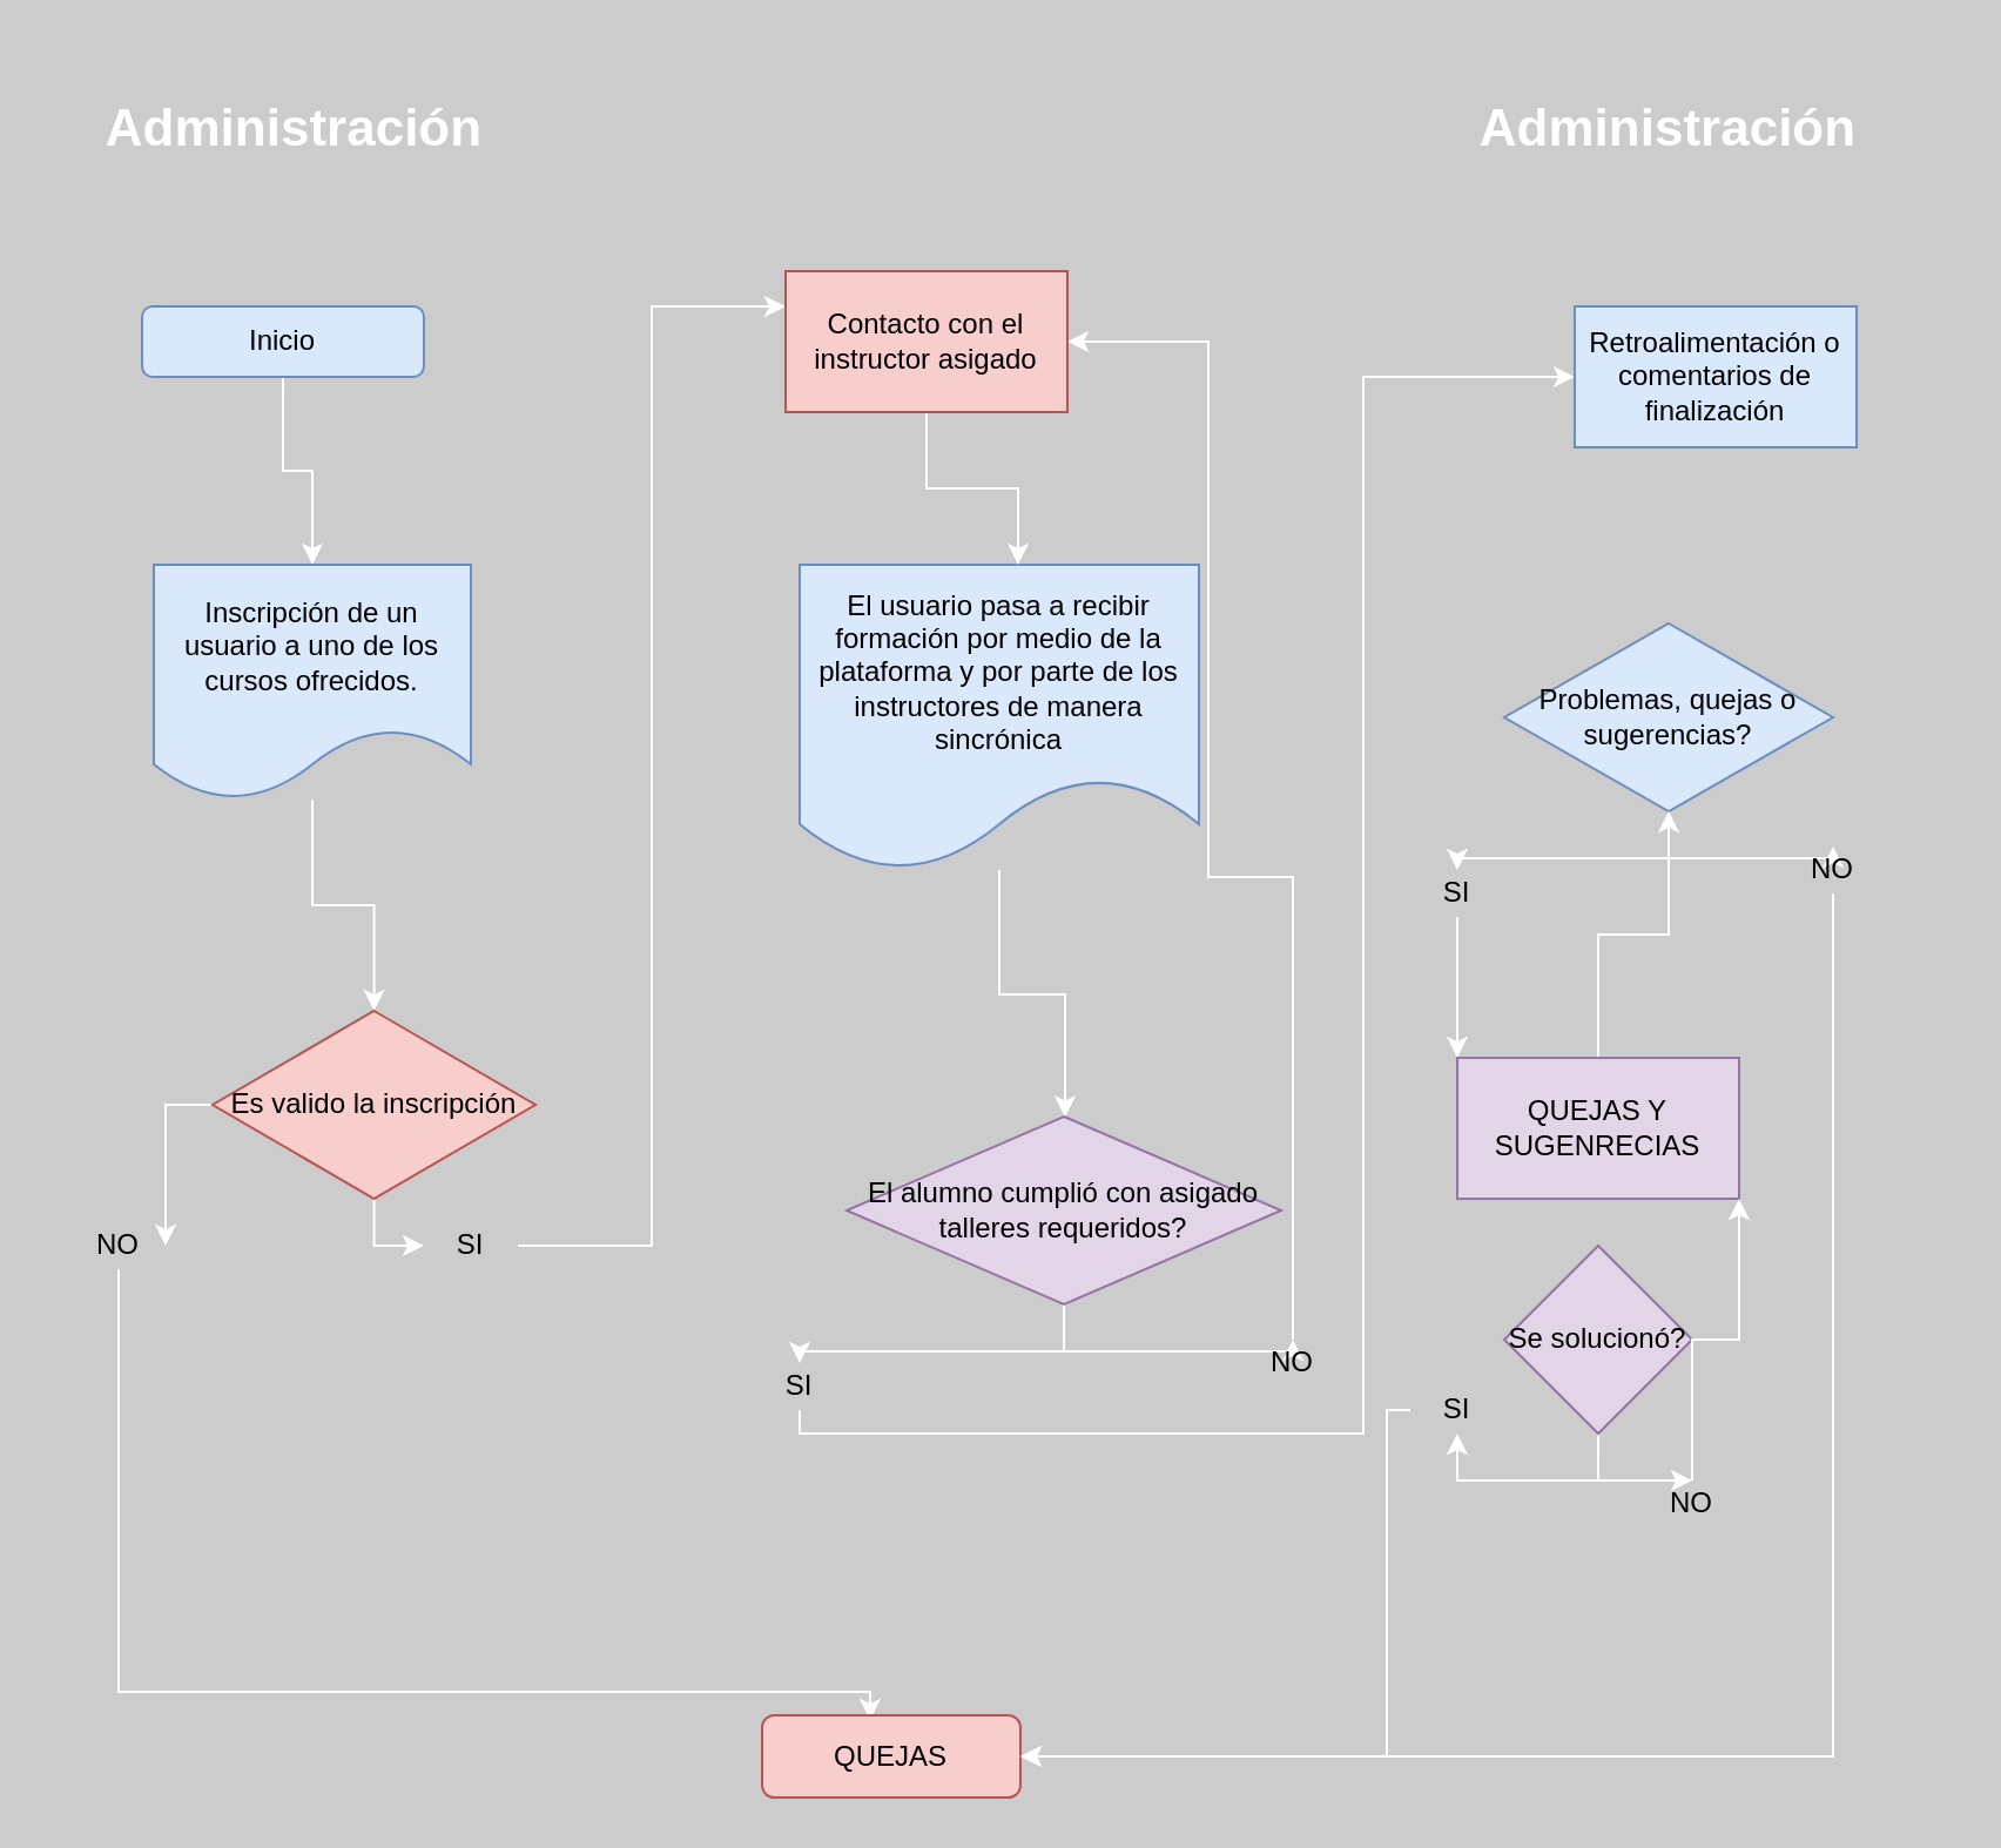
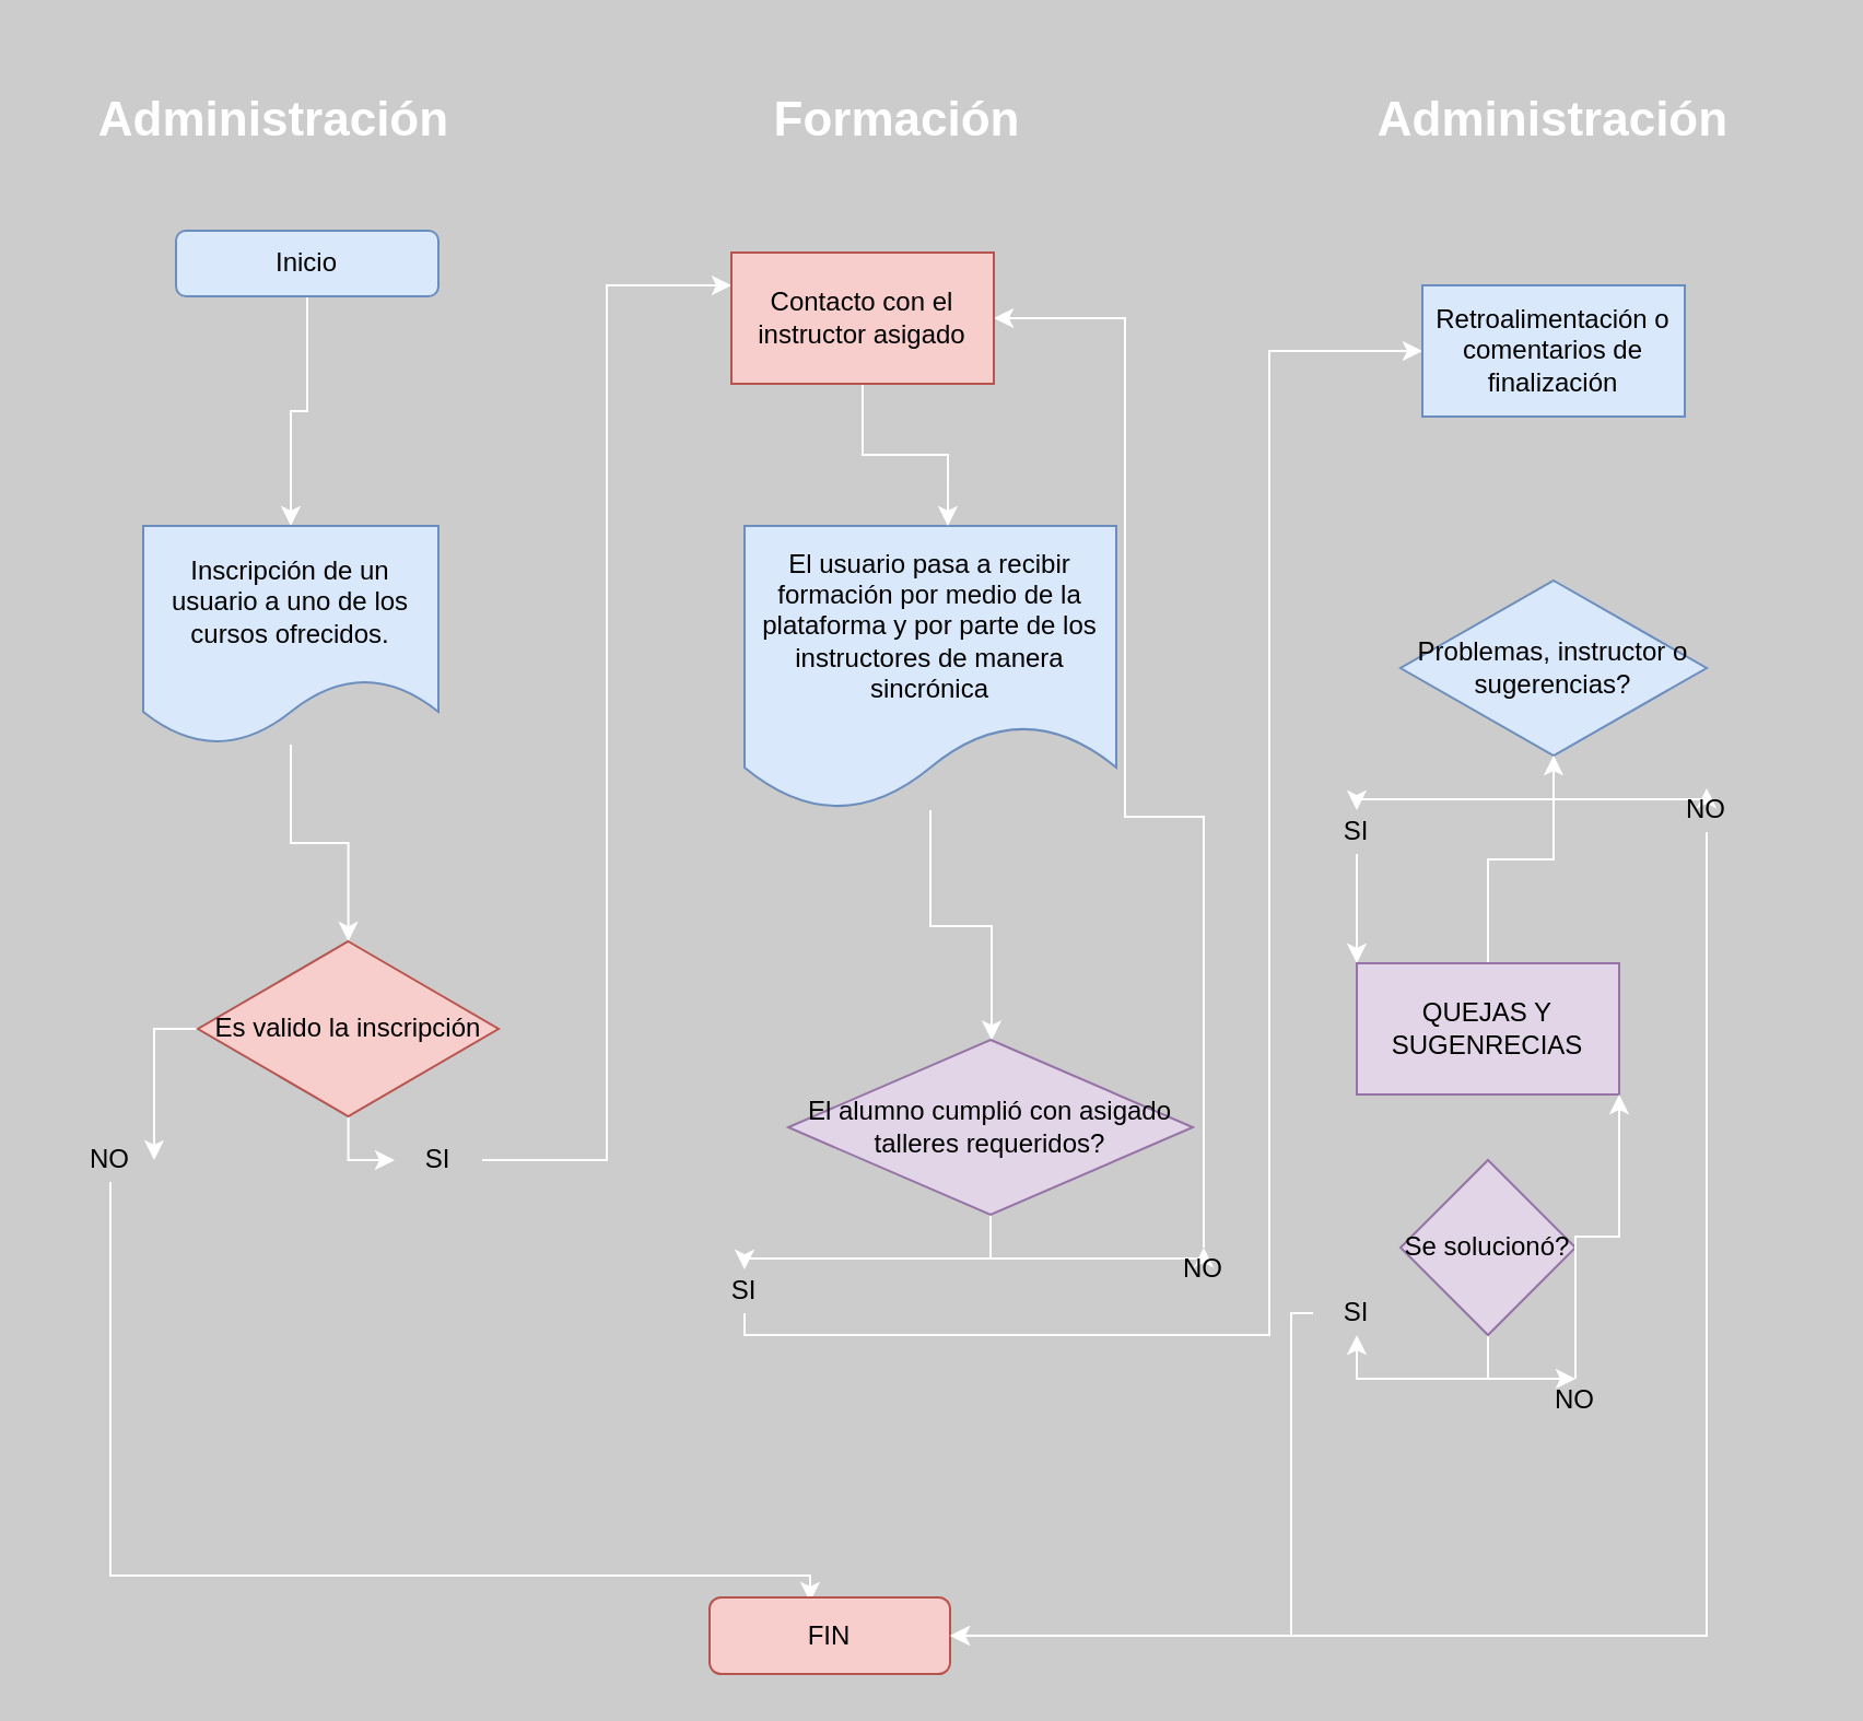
  <mxCell id="0" />
  <mxCell id="1" parent="0" />
  <mxCell id="2" value="" style="edgeStyle=orthogonalEdgeStyle;rounded=0;orthogonalLoop=1;jettySize=auto;html=1;strokeColor=#FFFFFF;" edge="1" parent="1" source="3" target="6"><mxGeometry relative="1" as="geometry" /></mxCell>
- <mxCell id="3" value="Inicio" style="rounded=1;whiteSpace=wrap;html=1;fillColor=#dae8fc;strokeColor=#6c8ebf;" vertex="1" parent="1"><mxGeometry x="60" y="130" width="120" height="30" as="geometry" /></mxCell>
+ <mxCell id="3" value="Inicio" style="rounded=1;whiteSpace=wrap;html=1;fillColor=#dae8fc;strokeColor=#6c8ebf;" vertex="1" parent="1"><mxGeometry x="80" y="105" width="120" height="30" as="geometry" /></mxCell>
  <mxCell id="4" value="&lt;font style=&quot;font-size: 22px&quot; color=&quot;#ffffff&quot;&gt;&lt;b&gt;Administración&lt;/b&gt;&lt;/font&gt;" style="text;html=1;strokeColor=none;fillColor=none;align=center;verticalAlign=middle;whiteSpace=wrap;rounded=0;" vertex="1" parent="1"><mxGeometry width="210" height="70" as="geometry" x="20" y="20" /></mxCell>
  <mxCell id="5" value="" style="edgeStyle=orthogonalEdgeStyle;rounded=0;orthogonalLoop=1;jettySize=auto;html=1;strokeColor=#FFFFFF;" edge="1" parent="1" source="6" target="12"><mxGeometry relative="1" as="geometry" /></mxCell>
  <mxCell id="6" value="Inscripción de un usuario a uno de los cursos ofrecidos." style="shape=document;whiteSpace=wrap;html=1;boundedLbl=1;fillColor=#dae8fc;strokeColor=#6c8ebf;" vertex="1" parent="1"><mxGeometry x="65" y="240" width="135" height="100" as="geometry" /></mxCell>
+ <mxCell id="7" value="&lt;font color=&quot;#ffffff&quot;&gt;&lt;span style=&quot;font-size: 22px&quot;&gt;&lt;b&gt;Formación&lt;/b&gt;&lt;/span&gt;&lt;/font&gt;" style="text;html=1;strokeColor=none;fillColor=none;align=center;verticalAlign=middle;whiteSpace=wrap;rounded=0;" vertex="1" parent="1"><mxGeometry x="290" width="240" height="70" as="geometry" y="20" /></mxCell>
  <mxCell id="8" value="" style="edgeStyle=orthogonalEdgeStyle;rounded=0;orthogonalLoop=1;jettySize=auto;html=1;strokeColor=#FFFFFF;" edge="1" parent="1" source="9" target="20"><mxGeometry relative="1" as="geometry"><Array as="points"><mxPoint x="425" y="423" /><mxPoint x="453" y="423" /></Array></mxGeometry></mxCell>
  <mxCell id="9" value="El usuario pasa a recibir formación por medio de la plataforma y por parte de los instructores de manera sincrónica" style="shape=document;whiteSpace=wrap;html=1;boundedLbl=1;fillColor=#dae8fc;strokeColor=#6c8ebf;" vertex="1" parent="1"><mxGeometry x="340" y="240" width="170" height="130" as="geometry" /></mxCell>
  <mxCell id="10" style="edgeStyle=orthogonalEdgeStyle;rounded=0;orthogonalLoop=1;jettySize=auto;html=1;entryX=1;entryY=0.5;entryDx=0;entryDy=0;strokeColor=#FFFFFF;" edge="1" parent="1" source="12" target="14"><mxGeometry relative="1" as="geometry" /></mxCell>
  <mxCell id="11" style="edgeStyle=orthogonalEdgeStyle;rounded=0;orthogonalLoop=1;jettySize=auto;html=1;entryX=0;entryY=0.5;entryDx=0;entryDy=0;strokeColor=#FFFFFF;" edge="1" parent="1" source="12" target="16"><mxGeometry relative="1" as="geometry" /></mxCell>
  <mxCell id="12" value="Es valido la inscripción" style="rhombus;whiteSpace=wrap;html=1;fillColor=#f8cecc;strokeColor=#b85450;" vertex="1" parent="1"><mxGeometry x="90" y="430" width="137.5" height="80" as="geometry" /></mxCell>
  <mxCell id="13" style="edgeStyle=orthogonalEdgeStyle;rounded=0;orthogonalLoop=1;jettySize=auto;html=1;entryX=0.418;entryY=0.057;entryDx=0;entryDy=0;entryPerimeter=0;strokeColor=#FFFFFF;" edge="1" parent="1" source="14" target="17"><mxGeometry relative="1" as="geometry"><Array as="points"><mxPoint x="50" y="720" /><mxPoint x="370" y="720" /></Array></mxGeometry></mxCell>
  <mxCell id="14" value="NO" style="text;html=1;strokeColor=none;fillColor=none;align=center;verticalAlign=middle;whiteSpace=wrap;rounded=0;rotation=0;" vertex="1" parent="1"><mxGeometry x="30" y="520" width="40" height="20" as="geometry" /></mxCell>
  <mxCell id="15" style="edgeStyle=orthogonalEdgeStyle;rounded=0;orthogonalLoop=1;jettySize=auto;html=1;strokeColor=#FFFFFF;entryX=0;entryY=0.25;entryDx=0;entryDy=0;" edge="1" parent="1" source="16" target="26"><mxGeometry relative="1" as="geometry"><mxPoint x="280" y="150" as="targetPoint" /></mxGeometry></mxCell>
  <mxCell id="16" value="SI" style="text;html=1;strokeColor=none;fillColor=none;align=center;verticalAlign=middle;whiteSpace=wrap;rounded=0;" vertex="1" parent="1"><mxGeometry x="180" y="520" width="40" height="20" as="geometry" /></mxCell>
- <mxCell id="17" value="QUEJAS" style="rounded=1;whiteSpace=wrap;html=1;fillColor=#f8cecc;strokeColor=#b85450;" vertex="1" parent="1"><mxGeometry x="324" y="730" width="110" height="35" as="geometry" /></mxCell>
+ <mxCell id="17" value="FIN" style="rounded=1;whiteSpace=wrap;html=1;fillColor=#f8cecc;strokeColor=#b85450;" vertex="1" parent="1"><mxGeometry x="324" y="730" width="110" height="35" as="geometry" /></mxCell>
  <mxCell id="18" style="edgeStyle=orthogonalEdgeStyle;rounded=0;orthogonalLoop=1;jettySize=auto;html=1;strokeColor=#FFFFFF;" edge="1" parent="1" source="20" target="22"><mxGeometry relative="1" as="geometry"><mxPoint x="340" y="590" as="targetPoint" /></mxGeometry></mxCell>
  <mxCell id="19" style="edgeStyle=orthogonalEdgeStyle;rounded=0;orthogonalLoop=1;jettySize=auto;html=1;strokeColor=#FFFFFF;" edge="1" parent="1" source="20" target="24"><mxGeometry relative="1" as="geometry"><mxPoint x="540" y="580" as="targetPoint" /></mxGeometry></mxCell>
  <mxCell id="20" value="El alumno cumplió con asigado talleres requeridos?" style="rhombus;whiteSpace=wrap;html=1;strokeColor=#9673a6;fillColor=#e1d5e7;" vertex="1" parent="1"><mxGeometry x="360" y="475" width="185" height="80" as="geometry" /></mxCell>
  <mxCell id="21" style="edgeStyle=orthogonalEdgeStyle;rounded=0;orthogonalLoop=1;jettySize=auto;html=1;strokeColor=#FFFFFF;" edge="1" parent="1" source="22" target="28"><mxGeometry relative="1" as="geometry"><Array as="points"><mxPoint x="340" y="610" /><mxPoint x="580" y="610" /><mxPoint x="580" y="160" /></Array></mxGeometry></mxCell>
  <mxCell id="22" value="SI" style="text;html=1;strokeColor=none;fillColor=none;align=center;verticalAlign=middle;whiteSpace=wrap;rounded=0;" vertex="1" parent="1"><mxGeometry x="320" y="580" width="40" height="20" as="geometry" /></mxCell>
  <mxCell id="23" style="edgeStyle=orthogonalEdgeStyle;rounded=0;orthogonalLoop=1;jettySize=auto;html=1;strokeColor=#FFFFFF;entryX=1;entryY=0.5;entryDx=0;entryDy=0;" edge="1" parent="1" source="24" target="26"><mxGeometry relative="1" as="geometry"><mxPoint x="540" y="140" as="targetPoint" /><Array as="points"><mxPoint x="550" y="373" /><mxPoint x="514" y="373" /><mxPoint x="514" y="145" /></Array></mxGeometry></mxCell>
  <mxCell id="24" value="NO" style="text;html=1;strokeColor=none;fillColor=none;align=center;verticalAlign=middle;whiteSpace=wrap;rounded=0;" vertex="1" parent="1"><mxGeometry x="530" y="570" width="40" height="20" as="geometry" /></mxCell>
  <mxCell id="25" style="edgeStyle=orthogonalEdgeStyle;rounded=0;orthogonalLoop=1;jettySize=auto;html=1;entryX=0.547;entryY=0;entryDx=0;entryDy=0;entryPerimeter=0;strokeColor=#FFFFFF;" edge="1" parent="1" source="26" target="9"><mxGeometry relative="1" as="geometry" /></mxCell>
  <mxCell id="26" value="Contacto con el instructor asigado" style="rounded=0;whiteSpace=wrap;html=1;fillColor=#f8cecc;strokeColor=#b85450;" vertex="1" parent="1"><mxGeometry x="334" y="115" width="120" height="60" as="geometry" /></mxCell>
  <mxCell id="27" value="&lt;font color=&quot;#ffffff&quot;&gt;&lt;span style=&quot;font-size: 22px&quot;&gt;&lt;b&gt;Administración&lt;/b&gt;&lt;/span&gt;&lt;/font&gt;" style="text;html=1;strokeColor=none;fillColor=none;align=center;verticalAlign=middle;whiteSpace=wrap;rounded=0;" vertex="1" parent="1"><mxGeometry x="590" width="240" height="70" as="geometry" y="20" /></mxCell>
- <mxCell id="28" value="Retroalimentación o comentarios de finalización" style="rounded=0;whiteSpace=wrap;html=1;fillColor=#dae8fc;strokeColor=#6c8ebf;" vertex="1" parent="1"><mxGeometry x="670" y="130" width="120" height="60" as="geometry" /></mxCell>
+ <mxCell id="28" value="Retroalimentación o comentarios de finalización" style="rounded=0;whiteSpace=wrap;html=1;fillColor=#dae8fc;strokeColor=#6c8ebf;" vertex="1" parent="1"><mxGeometry x="650" y="130" width="120" height="60" as="geometry" /></mxCell>
  <mxCell id="29" style="edgeStyle=orthogonalEdgeStyle;rounded=0;orthogonalLoop=1;jettySize=auto;html=1;strokeColor=#FFFFFF;" edge="1" parent="1" source="31" target="33"><mxGeometry relative="1" as="geometry"><mxPoint x="620" y="380" as="targetPoint" /></mxGeometry></mxCell>
  <mxCell id="30" style="edgeStyle=orthogonalEdgeStyle;rounded=0;orthogonalLoop=1;jettySize=auto;html=1;strokeColor=#FFFFFF;" edge="1" parent="1" source="31" target="35"><mxGeometry relative="1" as="geometry"><mxPoint x="780" y="370" as="targetPoint" /></mxGeometry></mxCell>
- <mxCell id="31" value="Problemas, quejas o sugerencias?" style="rhombus;whiteSpace=wrap;html=1;rounded=0;strokeColor=#6c8ebf;fillColor=#dae8fc;" vertex="1" parent="1"><mxGeometry x="640" y="265" width="140" height="80" as="geometry" /></mxCell>
+ <mxCell id="31" value="Problemas, instructor o sugerencias?" style="rhombus;whiteSpace=wrap;html=1;rounded=0;strokeColor=#6c8ebf;fillColor=#dae8fc;" vertex="1" parent="1"><mxGeometry x="640" y="265" width="140" height="80" as="geometry" /></mxCell>
  <mxCell id="32" style="edgeStyle=orthogonalEdgeStyle;rounded=0;orthogonalLoop=1;jettySize=auto;html=1;entryX=0;entryY=0;entryDx=0;entryDy=0;strokeColor=#FFFFFF;" edge="1" parent="1" source="33" target="37"><mxGeometry relative="1" as="geometry" /></mxCell>
  <mxCell id="33" value="SI" style="text;html=1;strokeColor=none;fillColor=none;align=center;verticalAlign=middle;whiteSpace=wrap;rounded=0;" vertex="1" parent="1"><mxGeometry x="600" y="370" width="40" height="20" as="geometry" /></mxCell>
  <mxCell id="34" style="edgeStyle=orthogonalEdgeStyle;rounded=0;orthogonalLoop=1;jettySize=auto;html=1;strokeColor=#FFFFFF;entryX=1;entryY=0.5;entryDx=0;entryDy=0;" edge="1" parent="1" source="35" target="17"><mxGeometry relative="1" as="geometry"><mxPoint x="790" y="750" as="targetPoint" /><Array as="points"><mxPoint x="780" y="748" /></Array></mxGeometry></mxCell>
  <mxCell id="35" value="NO" style="text;html=1;strokeColor=none;fillColor=none;align=center;verticalAlign=middle;whiteSpace=wrap;rounded=0;" vertex="1" parent="1"><mxGeometry x="760" y="360" width="40" height="20" as="geometry" /></mxCell>
  <mxCell id="36" value="" style="edgeStyle=orthogonalEdgeStyle;rounded=0;orthogonalLoop=1;jettySize=auto;html=1;strokeColor=#FFFFFF;" edge="1" parent="1" source="37" target="31"><mxGeometry relative="1" as="geometry" /></mxCell>
- <mxCell id="37" value="QUEJAS Y SUGENRECIAS" style="rounded=0;whiteSpace=wrap;html=1;fillColor=#e1d5e7;strokeColor=#9673a6;" vertex="1" parent="1"><mxGeometry x="620" y="450" width="120" height="60" as="geometry" /></mxCell>
+ <mxCell id="37" value="QUEJAS Y SUGENRECIAS" style="rounded=0;whiteSpace=wrap;html=1;fillColor=#e1d5e7;strokeColor=#9673a6;" vertex="1" parent="1"><mxGeometry x="620" y="440" width="120" height="60" as="geometry" /></mxCell>
  <mxCell id="38" style="edgeStyle=orthogonalEdgeStyle;rounded=0;orthogonalLoop=1;jettySize=auto;html=1;strokeColor=#FFFFFF;" edge="1" parent="1" source="40" target="42"><mxGeometry relative="1" as="geometry"><mxPoint x="620" y="600" as="targetPoint" /></mxGeometry></mxCell>
  <mxCell id="39" style="edgeStyle=orthogonalEdgeStyle;rounded=0;orthogonalLoop=1;jettySize=auto;html=1;strokeColor=#FFFFFF;" edge="1" parent="1" source="40" target="44"><mxGeometry relative="1" as="geometry"><mxPoint x="720" y="640" as="targetPoint" /></mxGeometry></mxCell>
  <mxCell id="40" value="Se solucionó?" style="rhombus;whiteSpace=wrap;html=1;rounded=0;strokeColor=#9673a6;fillColor=#e1d5e7;" vertex="1" parent="1"><mxGeometry x="640" y="530" width="80" height="80" as="geometry" /></mxCell>
  <mxCell id="41" style="edgeStyle=orthogonalEdgeStyle;rounded=0;orthogonalLoop=1;jettySize=auto;html=1;entryX=1;entryY=0.5;entryDx=0;entryDy=0;strokeColor=#FFFFFF;" edge="1" parent="1" source="42" target="17"><mxGeometry relative="1" as="geometry"><Array as="points"><mxPoint x="590" y="600" /><mxPoint x="590" y="748" /></Array></mxGeometry></mxCell>
  <mxCell id="42" value="SI" style="text;html=1;strokeColor=none;fillColor=none;align=center;verticalAlign=middle;whiteSpace=wrap;rounded=0;" vertex="1" parent="1"><mxGeometry x="600" y="590" width="40" height="20" as="geometry" /></mxCell>
  <mxCell id="43" style="edgeStyle=orthogonalEdgeStyle;rounded=0;orthogonalLoop=1;jettySize=auto;html=1;entryX=1;entryY=1;entryDx=0;entryDy=0;strokeColor=#FFFFFF;" edge="1" parent="1" source="44" target="37"><mxGeometry relative="1" as="geometry" /></mxCell>
  <mxCell id="44" value="NO" style="text;html=1;strokeColor=none;fillColor=none;align=center;verticalAlign=middle;whiteSpace=wrap;rounded=0;" vertex="1" parent="1"><mxGeometry x="700" y="630" width="40" height="20" as="geometry" /></mxCell>
